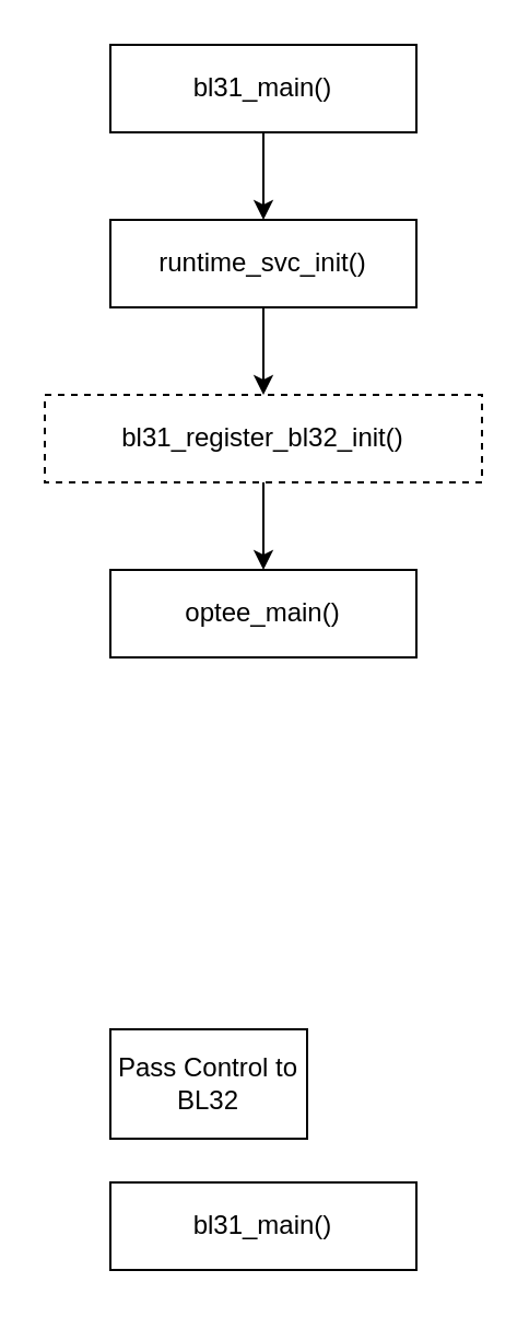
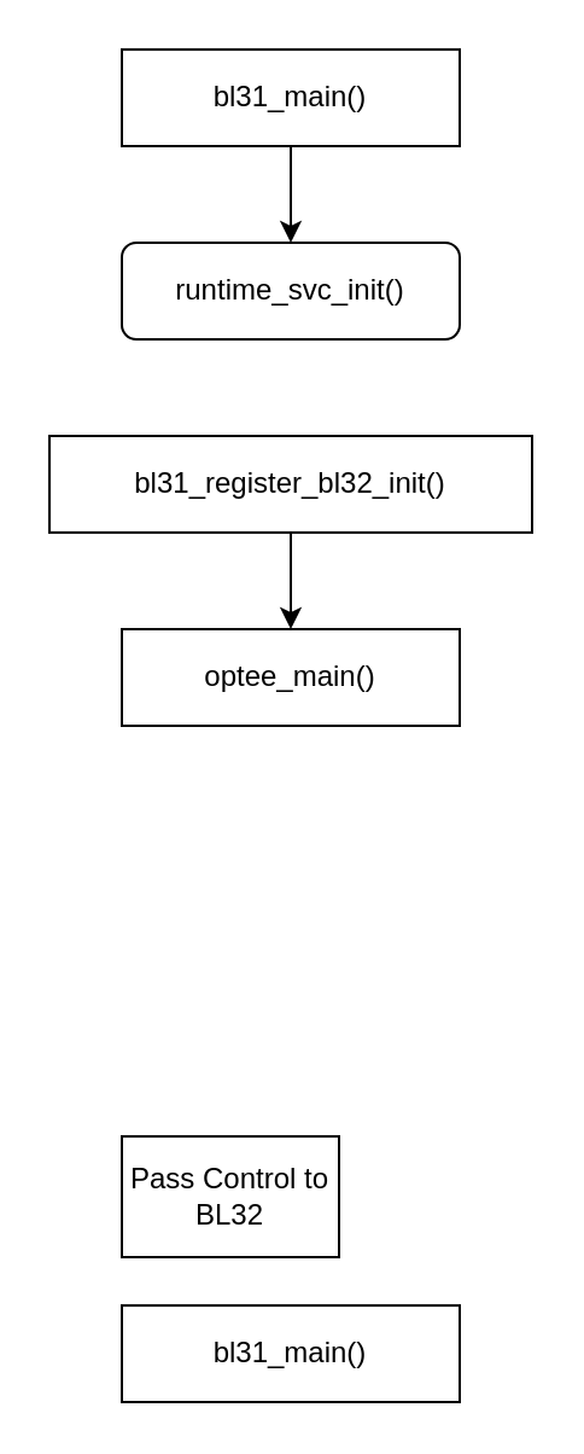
  <mxCell id="0" />
  <mxCell id="1" parent="0" />
  <mxCell id="2" style="edgeStyle=orthogonalEdgeStyle;rounded=0;orthogonalLoop=1;jettySize=auto;html=1;exitX=0.5;exitY=1;exitDx=0;exitDy=0;entryX=0.5;entryY=0;entryDx=0;entryDy=0;" edge="1" parent="1" source="3"><mxGeometry relative="1" as="geometry"><mxPoint x="120" y="260" as="targetPoint" /></mxGeometry></mxCell>
- <mxCell id="3" value="bl31_register_bl32_init()" style="rounded=0;whiteSpace=wrap;html=1;dashed=1;" vertex="1" parent="1"><mxGeometry x="20" y="180" width="200" height="40" as="geometry" /></mxCell>
+ <mxCell id="3" value="bl31_register_bl32_init()" style="rounded=0;whiteSpace=wrap;html=1;" vertex="1" parent="1"><mxGeometry x="20" y="180" width="200" height="40" as="geometry" /></mxCell>
  <mxCell id="4" value="bl31_main()" style="rounded=0;whiteSpace=wrap;html=1;" vertex="1" parent="1"><mxGeometry x="50" y="540" width="140" height="40" as="geometry" /></mxCell>
  <mxCell id="5" value="Pass Control to BL32" style="rounded=0;whiteSpace=wrap;html=1;" vertex="1" parent="1"><mxGeometry x="50" y="470" width="90" height="50" as="geometry" /></mxCell>
  <mxCell id="6" style="edgeStyle=orthogonalEdgeStyle;rounded=0;orthogonalLoop=1;jettySize=auto;html=1;exitX=0.5;exitY=1;exitDx=0;exitDy=0;entryX=0.5;entryY=0;entryDx=0;entryDy=0;" edge="1" parent="1" source="7" target="9"><mxGeometry relative="1" as="geometry" /></mxCell>
  <mxCell id="7" value="bl31_main()" style="rounded=0;whiteSpace=wrap;html=1;" vertex="1" parent="1"><mxGeometry x="50" y="20" width="140" height="40" as="geometry" /></mxCell>
- <mxCell id="8" style="edgeStyle=orthogonalEdgeStyle;rounded=0;orthogonalLoop=1;jettySize=auto;html=1;exitX=0.5;exitY=1;exitDx=0;exitDy=0;entryX=0.5;entryY=0;entryDx=0;entryDy=0;" edge="1" parent="1" source="9" target="3"><mxGeometry relative="1" as="geometry" /></mxCell>
- <mxCell id="9" value="runtime_svc_init()" style="rounded=0;whiteSpace=wrap;html=1;" vertex="1" parent="1"><mxGeometry x="50" y="100" width="140" height="40" as="geometry" /></mxCell>
+ <mxCell id="9" value="runtime_svc_init()" style="whiteSpace=wrap;html=1;rounded=1;" vertex="1" parent="1"><mxGeometry x="50" y="100" width="140" height="40" as="geometry" /></mxCell>
  <mxCell id="10" value="optee_main()" style="rounded=0;whiteSpace=wrap;html=1;" vertex="1" parent="1"><mxGeometry x="50" y="260" width="140" height="40" as="geometry" /></mxCell>
